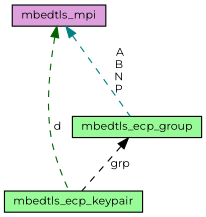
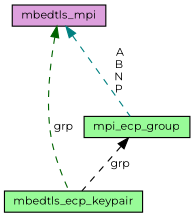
  digraph {
    fontname=Montserrat
    node [color=black fillcolor=palegreen fontname=Montserrat fontsize=10 shape=record style=filled]
    edge [dir=back fontname=Montserrat fontsize=10 labelfontname=Helvetica labelfontsize=10 style=dashed]
    n1 [fontcolor=black height=0.2 label=mbedtls_ecp_keypair width=0.4]
-   n2 [height=0.2 label=mbedtls_ecp_group width=0.4]
+   n2 [height=0.2 label=mpi_ecp_group width=0.4]
    n3 [fillcolor=plum height=0.2 label=mbedtls_mpi width=0.4]
    n2 -> n1 [color=black label=" grp"]
-   n3 -> n1 [color=darkgreen label=" d"]
+   n3 -> n1 [color=darkgreen label=" grp"]
    n3 -> n2 [color=teal label=" A\nB\nN\nP"]
  }
